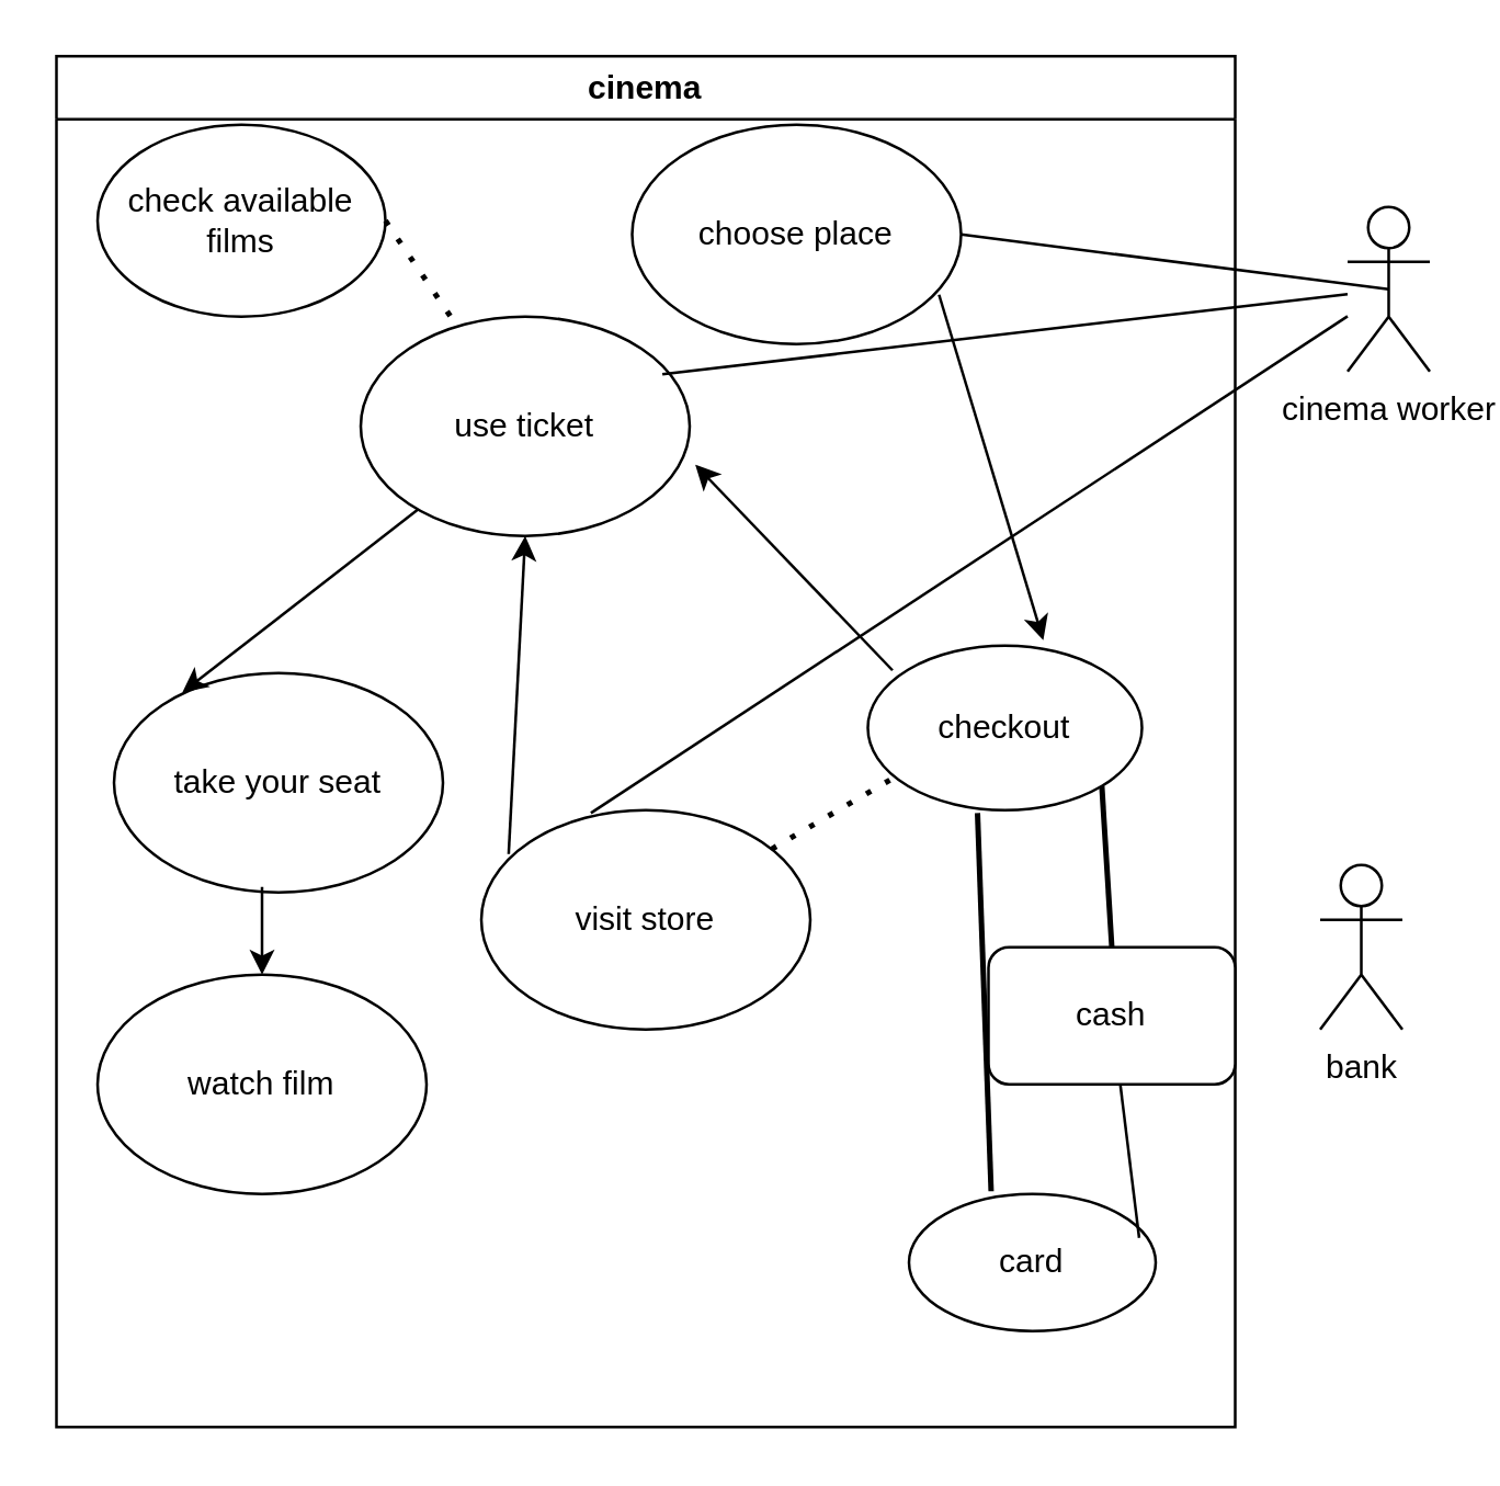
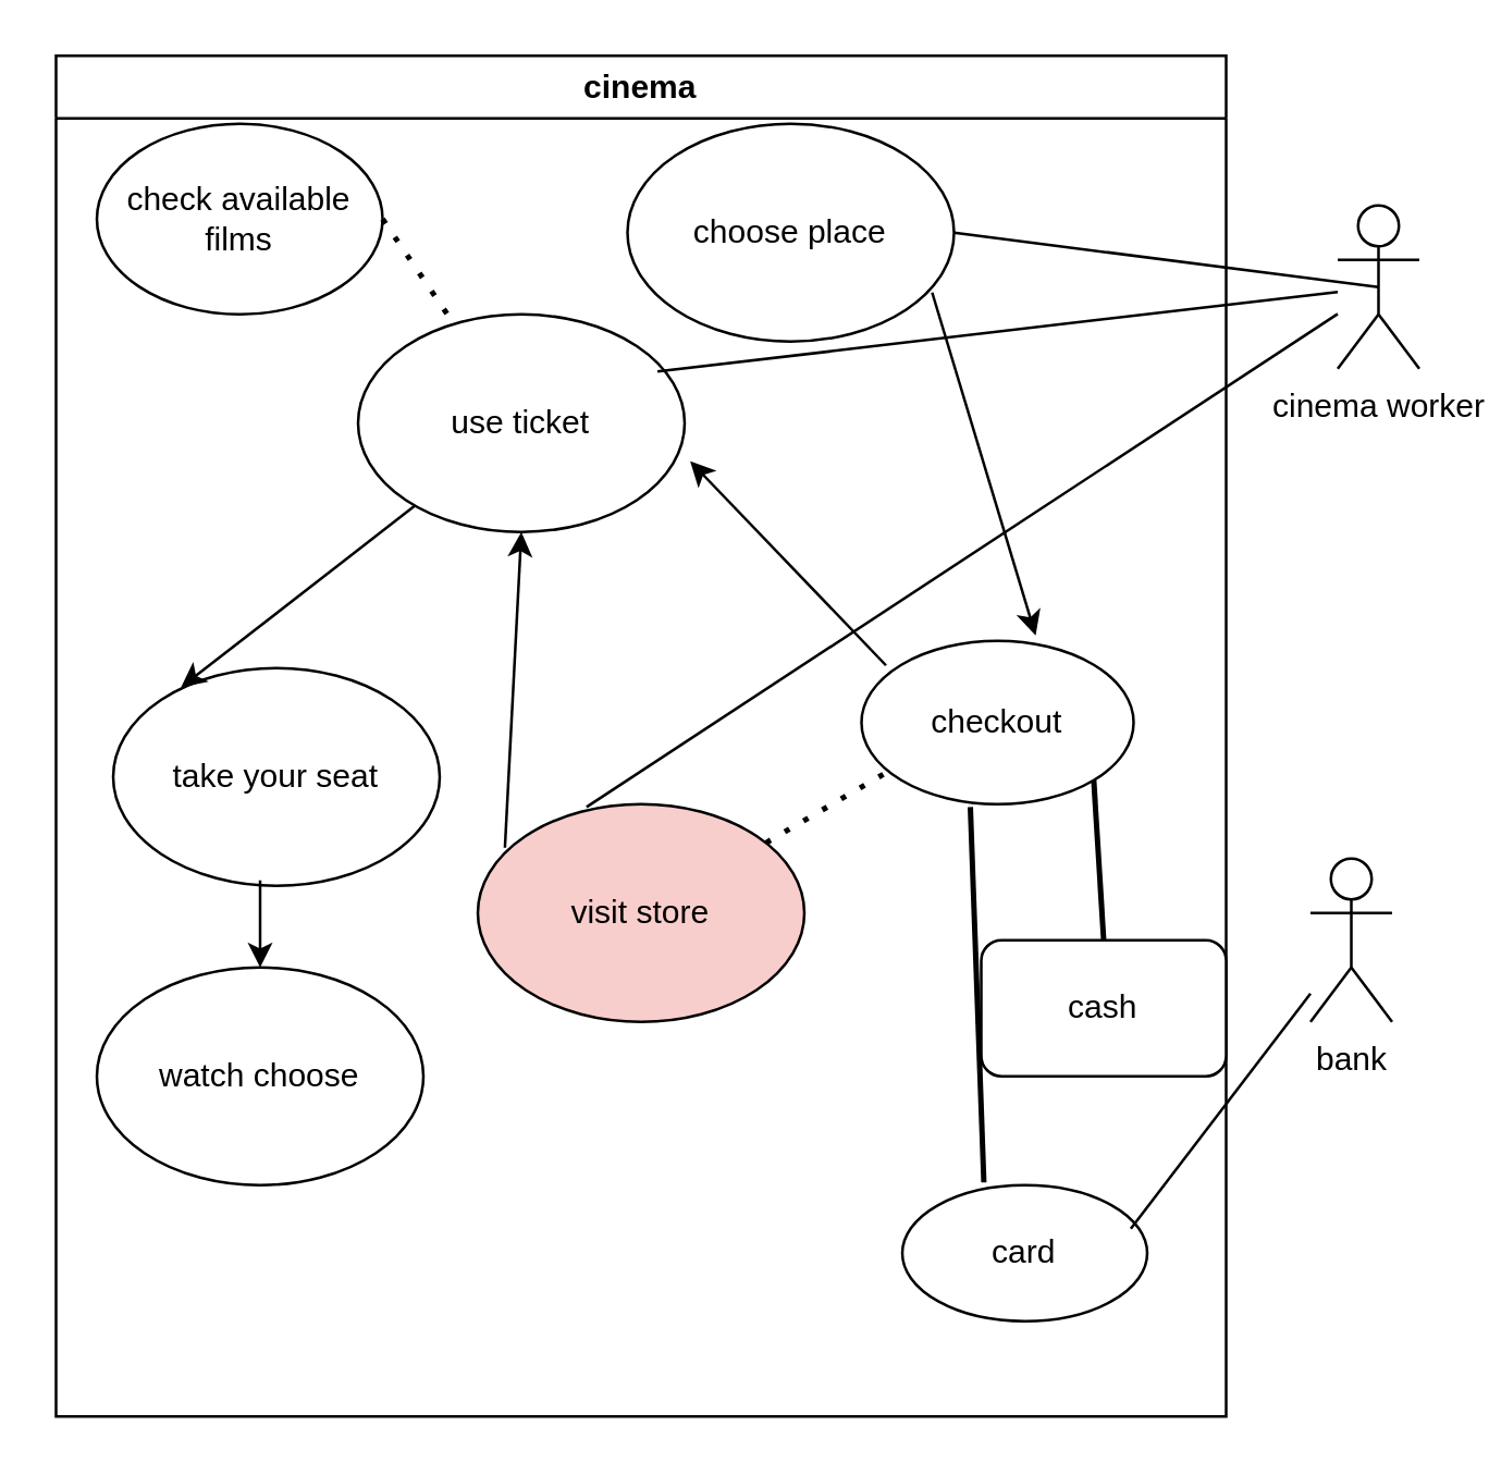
  <mxCell id="0" />
  <mxCell id="1" parent="0" />
  <mxCell id="2" value="cinema" style="swimlane;whiteSpace=wrap;html=1;" vertex="1" parent="1"><mxGeometry x="20" y="20" width="430" height="500" as="geometry" /></mxCell>
  <mxCell id="3" value="check available films" style="ellipse;whiteSpace=wrap;html=1;" vertex="1" parent="2"><mxGeometry x="15" y="25" width="105" height="70" as="geometry" /></mxCell>
  <mxCell id="4" value="" style="endArrow=none;dashed=1;html=1;dashPattern=1 3;strokeWidth=2;rounded=0;exitX=1;exitY=0.5;exitDx=0;exitDy=0;" edge="1" parent="2" source="3" target="16"><mxGeometry width="50" height="50" relative="1" as="geometry"><mxPoint x="130" y="130" as="sourcePoint" /><mxPoint x="130" y="65" as="targetPoint" /></mxGeometry></mxCell>
  <mxCell id="5" value="take your seat" style="ellipse;whiteSpace=wrap;html=1;" vertex="1" parent="2"><mxGeometry x="21" y="225" width="120" height="80" as="geometry" /></mxCell>
- <mxCell id="6" value="watch film" style="ellipse;whiteSpace=wrap;html=1;" vertex="1" parent="2"><mxGeometry x="15" y="335" width="120" height="80" as="geometry" /></mxCell>
+ <mxCell id="6" value="watch choose" style="ellipse;whiteSpace=wrap;html=1;" vertex="1" parent="2"><mxGeometry x="15" y="335" width="120" height="80" as="geometry" /></mxCell>
  <mxCell id="7" value="card" style="ellipse;whiteSpace=wrap;html=1;" vertex="1" parent="2"><mxGeometry x="311" y="415" width="90" height="50" as="geometry" /></mxCell>
  <mxCell id="8" value="cash" style="whiteSpace=wrap;html=1;rounded=1;" vertex="1" parent="2"><mxGeometry x="340" y="325" width="90" height="50" as="geometry" /></mxCell>
  <mxCell id="9" value="checkout" style="ellipse;whiteSpace=wrap;html=1;" vertex="1" parent="2"><mxGeometry x="296" y="215" width="100" height="60" as="geometry" /></mxCell>
  <mxCell id="10" value="choose place" style="ellipse;whiteSpace=wrap;html=1;" vertex="1" parent="2"><mxGeometry x="210" y="25" width="120" height="80" as="geometry" /></mxCell>
  <mxCell id="11" value="" style="endArrow=classic;html=1;rounded=0;entryX=0.64;entryY=-0.033;entryDx=0;entryDy=0;entryPerimeter=0;exitX=0.933;exitY=0.775;exitDx=0;exitDy=0;exitPerimeter=0;" edge="1" parent="2" source="10" target="9"><mxGeometry width="50" height="50" relative="1" as="geometry"><mxPoint x="240" y="180" as="sourcePoint" /><mxPoint x="290" y="130" as="targetPoint" /></mxGeometry></mxCell>
  <mxCell id="12" value="" style="endArrow=none;html=1;strokeWidth=2;rounded=0;entryX=0.4;entryY=1.017;entryDx=0;entryDy=0;entryPerimeter=0;exitX=0.333;exitY=-0.02;exitDx=0;exitDy=0;exitPerimeter=0;" edge="1" parent="2" source="7" target="9"><mxGeometry width="50" height="50" relative="1" as="geometry"><mxPoint x="270" y="310" as="sourcePoint" /><mxPoint x="320" y="260" as="targetPoint" /></mxGeometry></mxCell>
  <mxCell id="13" value="" style="endArrow=none;html=1;strokeWidth=2;rounded=0;entryX=0.5;entryY=0;entryDx=0;entryDy=0;exitX=1;exitY=1;exitDx=0;exitDy=0;" edge="1" parent="2" source="9" target="8"><mxGeometry width="50" height="50" relative="1" as="geometry"><mxPoint x="360" y="190" as="sourcePoint" /><mxPoint x="410" y="140" as="targetPoint" /></mxGeometry></mxCell>
  <mxCell id="14" value="" style="endArrow=classic;html=1;rounded=0;exitX=0.09;exitY=0.15;exitDx=0;exitDy=0;entryX=1.017;entryY=0.675;entryDx=0;entryDy=0;entryPerimeter=0;exitPerimeter=0;" edge="1" parent="2" source="9" target="16"><mxGeometry width="50" height="50" relative="1" as="geometry"><mxPoint x="141" y="220" as="sourcePoint" /><mxPoint x="191" y="170" as="targetPoint" /></mxGeometry></mxCell>
  <mxCell id="15" value="" style="endArrow=classic;html=1;rounded=0;entryX=0.5;entryY=0;entryDx=0;entryDy=0;exitX=0.45;exitY=0.975;exitDx=0;exitDy=0;exitPerimeter=0;" edge="1" parent="2" source="5" target="6"><mxGeometry width="50" height="50" relative="1" as="geometry"><mxPoint x="81" y="280" as="sourcePoint" /><mxPoint x="131" y="230" as="targetPoint" /></mxGeometry></mxCell>
  <mxCell id="16" value="use ticket" style="ellipse;whiteSpace=wrap;html=1;" vertex="1" parent="2"><mxGeometry x="111" y="95" width="120" height="80" as="geometry" /></mxCell>
  <mxCell id="17" value="" style="endArrow=classic;html=1;rounded=0;entryX=0.208;entryY=0.088;entryDx=0;entryDy=0;entryPerimeter=0;" edge="1" parent="2" source="16" target="5"><mxGeometry width="50" height="50" relative="1" as="geometry"><mxPoint x="90" y="290" as="sourcePoint" /><mxPoint x="140" y="240" as="targetPoint" /></mxGeometry></mxCell>
  <mxCell id="18" value="" style="endArrow=none;dashed=1;html=1;dashPattern=1 3;strokeWidth=2;rounded=0;entryX=0.08;entryY=0.817;entryDx=0;entryDy=0;entryPerimeter=0;" edge="1" parent="2" source="19" target="9"><mxGeometry width="50" height="50" relative="1" as="geometry"><mxPoint x="241" y="245" as="sourcePoint" /><mxPoint x="261" y="225" as="targetPoint" /></mxGeometry></mxCell>
- <mxCell id="19" value="visit store" style="ellipse;whiteSpace=wrap;html=1;" vertex="1" parent="2"><mxGeometry x="155" y="275" width="120" height="80" as="geometry" /></mxCell>
+ <mxCell id="19" value="visit store" style="ellipse;whiteSpace=wrap;html=1;fillColor=#f8cecc;" vertex="1" parent="2"><mxGeometry x="155" y="275" width="120" height="80" as="geometry" /></mxCell>
  <mxCell id="20" value="" style="endArrow=classic;html=1;rounded=0;exitX=0.083;exitY=0.2;exitDx=0;exitDy=0;exitPerimeter=0;entryX=0.5;entryY=1;entryDx=0;entryDy=0;" edge="1" parent="2" source="19" target="16"><mxGeometry width="50" height="50" relative="1" as="geometry"><mxPoint x="201" y="335" as="sourcePoint" /><mxPoint x="251" y="285" as="targetPoint" /></mxGeometry></mxCell>
  <mxCell id="21" value="cinema worker" style="shape=umlActor;verticalLabelPosition=bottom;verticalAlign=top;html=1;outlineConnect=0;" vertex="1" parent="1"><mxGeometry x="491" y="75" width="30" height="60" as="geometry" /></mxCell>
  <mxCell id="22" value="bank&lt;br&gt;" style="shape=umlActor;verticalLabelPosition=bottom;verticalAlign=top;html=1;outlineConnect=0;" vertex="1" parent="1"><mxGeometry x="481" y="315" width="30" height="60" as="geometry" /></mxCell>
- <mxCell id="23" value="" style="endArrow=none;html=1;rounded=0;exitX=0.933;exitY=0.32;exitDx=0;exitDy=0;exitPerimeter=0;" edge="1" parent="1" source="7" target="8"><mxGeometry width="50" height="50" relative="1" as="geometry"><mxPoint x="411" y="235" as="sourcePoint" /><mxPoint x="461" y="185" as="targetPoint" /></mxGeometry></mxCell>
+ <mxCell id="23" value="" style="endArrow=none;html=1;rounded=0;exitX=0.933;exitY=0.32;exitDx=0;exitDy=0;exitPerimeter=0;" edge="1" parent="1" source="7" target="22"><mxGeometry width="50" height="50" relative="1" as="geometry"><mxPoint x="411" y="235" as="sourcePoint" /><mxPoint x="461" y="185" as="targetPoint" /></mxGeometry></mxCell>
  <mxCell id="24" value="" style="endArrow=none;html=1;rounded=0;entryX=0.5;entryY=0.5;entryDx=0;entryDy=0;entryPerimeter=0;exitX=1;exitY=0.5;exitDx=0;exitDy=0;" edge="1" parent="1" source="10" target="21"><mxGeometry width="50" height="50" relative="1" as="geometry"><mxPoint x="361" y="-5" as="sourcePoint" /><mxPoint x="411" y="-55" as="targetPoint" /></mxGeometry></mxCell>
  <mxCell id="25" value="" style="endArrow=none;html=1;rounded=0;exitX=0.917;exitY=0.263;exitDx=0;exitDy=0;exitPerimeter=0;" edge="1" parent="1" source="16" target="21"><mxGeometry width="50" height="50" relative="1" as="geometry"><mxPoint x="371" y="155" as="sourcePoint" /><mxPoint x="421" y="105" as="targetPoint" /></mxGeometry></mxCell>
  <mxCell id="26" value="" style="endArrow=none;html=1;rounded=0;exitX=0.333;exitY=0.013;exitDx=0;exitDy=0;exitPerimeter=0;" edge="1" parent="1" source="19" target="21"><mxGeometry width="50" height="50" relative="1" as="geometry"><mxPoint x="491" y="225" as="sourcePoint" /><mxPoint x="541" y="175" as="targetPoint" /></mxGeometry></mxCell>
